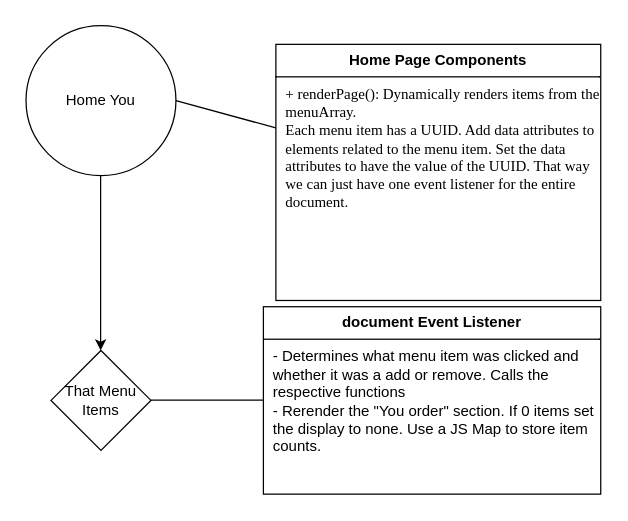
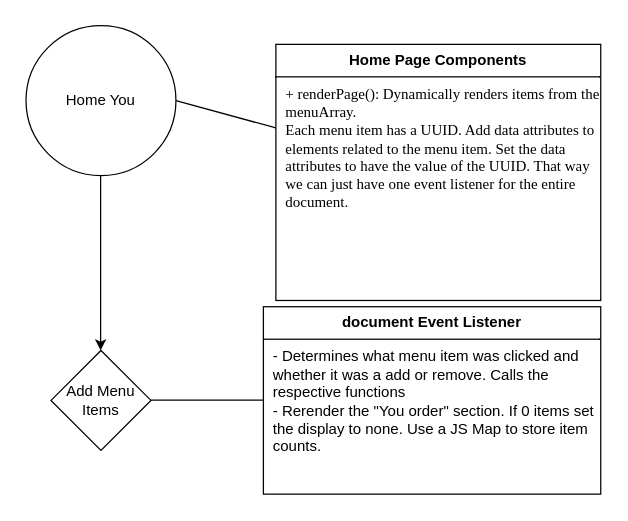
  <mxCell id="0" />
  <mxCell id="1" parent="0" />
  <mxCell id="2" value="Home You" style="ellipse;whiteSpace=wrap;html=1;aspect=fixed;" vertex="1" parent="1"><mxGeometry x="20" width="120" height="120" as="geometry" y="20" /></mxCell>
  <mxCell id="3" value="" style="endArrow=none;html=1;rounded=0;" edge="1" parent="1" target="4"><mxGeometry width="50" height="50" relative="1" as="geometry"><mxPoint x="140" y="80" as="sourcePoint" /><mxPoint x="280" y="80" as="targetPoint" /></mxGeometry></mxCell>
  <mxCell id="4" value="&lt;p style=&quot;margin:0px;margin-top:6px;text-align:center;&quot;&gt;&lt;b&gt;Home Page Components&lt;/b&gt;&lt;/p&gt;&lt;hr size=&quot;1&quot; style=&quot;border-style:solid;&quot;&gt;&lt;p style=&quot;margin:0px;margin-left:8px;&quot;&gt;&lt;font face=&quot;Comic Sans MS&quot;&gt;+ renderPage(): Dynamically renders items from the menuArray.&amp;nbsp;&lt;br&gt;Each menu item has a UUID. Add data attributes to elements related to the menu item. Set the data attributes to have the value of the UUID. That way we can just have one event listener for the entire document.&lt;/font&gt;&lt;/p&gt;&lt;p style=&quot;margin:0px;margin-left:8px;&quot;&gt;&lt;br&gt;&lt;/p&gt;" style="align=left;overflow=fill;html=1;dropTarget=0;whiteSpace=wrap;" vertex="1" parent="1"><mxGeometry x="220" y="35" width="260" height="205" as="geometry" /></mxCell>
  <mxCell id="5" value="" style="endArrow=classic;html=1;rounded=0;" edge="1" parent="1"><mxGeometry width="50" height="50" relative="1" as="geometry"><mxPoint x="79.71" y="140" as="sourcePoint" /><mxPoint x="79.71" y="280" as="targetPoint" /></mxGeometry></mxCell>
- <mxCell id="6" value="That Menu Items" style="rhombus;whiteSpace=wrap;html=1;" vertex="1" parent="1"><mxGeometry x="40" y="280" width="80" height="80" as="geometry" /></mxCell>
+ <mxCell id="6" value="Add Menu Items" style="rhombus;whiteSpace=wrap;html=1;" vertex="1" parent="1"><mxGeometry x="40" y="280" width="80" height="80" as="geometry" /></mxCell>
  <mxCell id="7" value="" style="endArrow=none;html=1;rounded=0;" edge="1" parent="1"><mxGeometry width="50" height="50" relative="1" as="geometry"><mxPoint x="120" y="319.8" as="sourcePoint" /><mxPoint x="210" y="319.8" as="targetPoint" /></mxGeometry></mxCell>
  <mxCell id="8" value="&lt;p style=&quot;margin:0px;margin-top:6px;text-align:center;&quot;&gt;&lt;b&gt;document Event Listener&lt;/b&gt;&lt;/p&gt;&lt;hr size=&quot;1&quot; style=&quot;border-style:solid;&quot;&gt;&lt;p style=&quot;margin:0px;margin-left:8px;&quot;&gt;- Determines what menu item was clicked and whether it was a add or remove. Calls the respective functions&lt;/p&gt;&lt;p style=&quot;margin:0px;margin-left:8px;&quot;&gt;- Rerender the &quot;You order&quot; section. If 0 items set the display to none. Use a JS Map to store item counts.&lt;/p&gt;" style="align=left;overflow=fill;html=1;dropTarget=0;whiteSpace=wrap;" vertex="1" parent="1"><mxGeometry x="210" y="245" width="270" height="150" as="geometry" /></mxCell>
